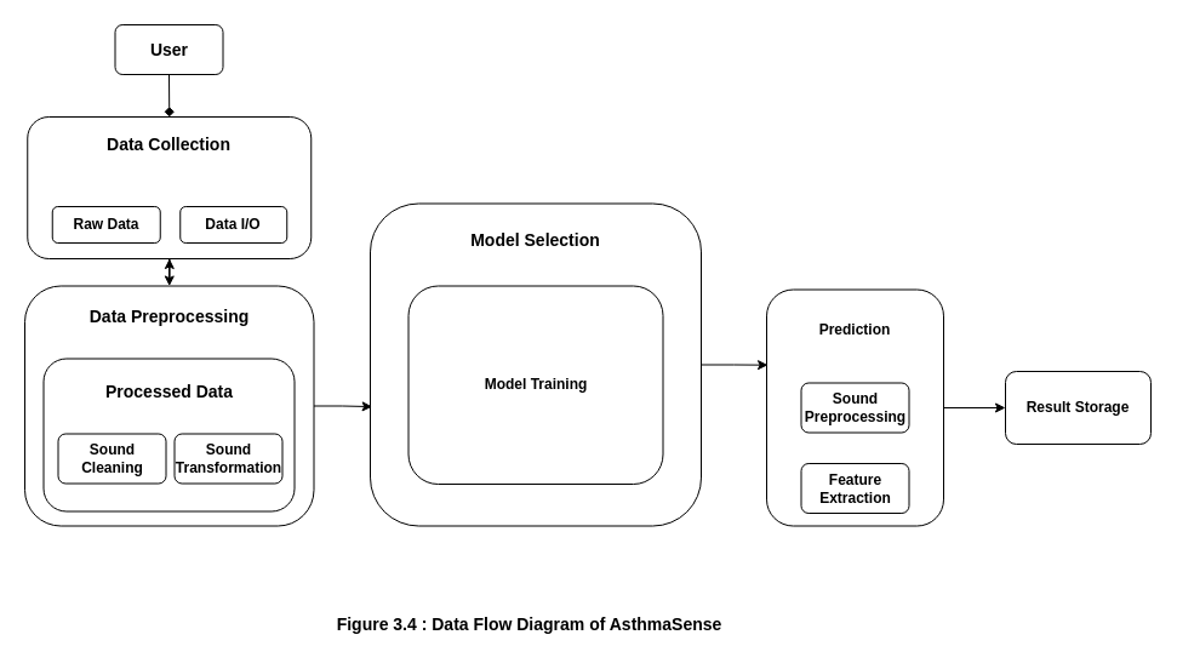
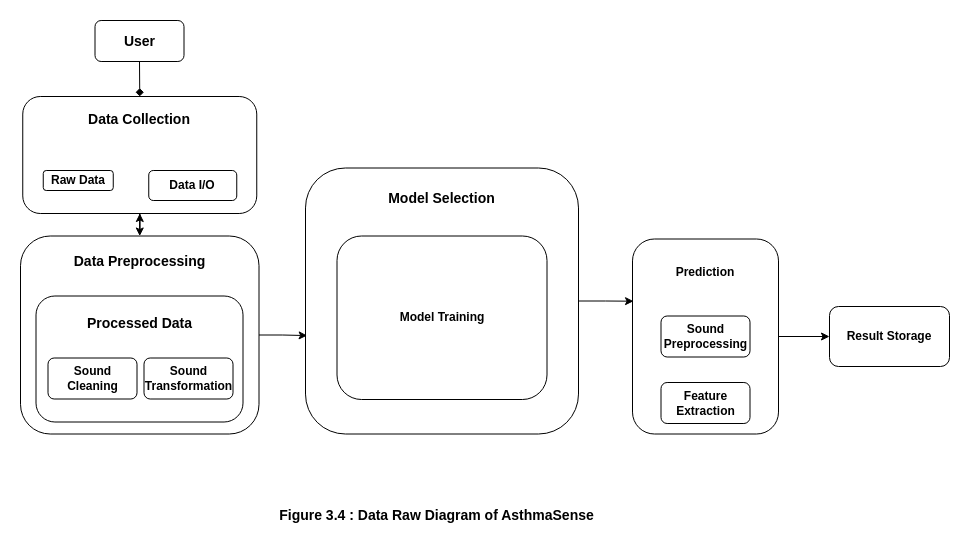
  <mxCell id="0" />
  <mxCell id="1" parent="0" />
  <mxCell id="2" style="edgeStyle=orthogonalEdgeStyle;rounded=0;orthogonalLoop=1;jettySize=auto;html=1;exitX=0.5;exitY=1;exitDx=0;exitDy=0;entryX=0.5;entryY=0;entryDx=0;entryDy=0;endArrow=diamond;" parent="1" source="3" target="5" edge="1"><mxGeometry relative="1" as="geometry" /></mxCell>
  <mxCell id="3" value="&lt;b&gt;&lt;font style=&quot;font-size: 14px;&quot;&gt;User&lt;/font&gt;&lt;/b&gt;" style="rounded=1;whiteSpace=wrap;html=1;" parent="1" vertex="1"><mxGeometry x="94.5" y="20" width="89" height="41" as="geometry" /></mxCell>
  <mxCell id="4" style="edgeStyle=orthogonalEdgeStyle;rounded=0;orthogonalLoop=1;jettySize=auto;html=1;exitX=0.5;exitY=1;exitDx=0;exitDy=0;entryX=0.5;entryY=0;entryDx=0;entryDy=0;" parent="1" source="5" target="8" edge="1"><mxGeometry relative="1" as="geometry" /></mxCell>
  <mxCell id="5" value="&lt;b&gt;&lt;font style=&quot;font-size: 14px;&quot;&gt;Data Collection&lt;/font&gt;&lt;/b&gt;&lt;div&gt;&lt;b&gt;&lt;font size=&quot;3&quot;&gt;&lt;br&gt;&lt;/font&gt;&lt;/b&gt;&lt;/div&gt;&lt;div&gt;&lt;b&gt;&lt;font size=&quot;3&quot;&gt;&lt;br&gt;&lt;/font&gt;&lt;/b&gt;&lt;/div&gt;&lt;div&gt;&lt;b&gt;&lt;font size=&quot;3&quot;&gt;&lt;br&gt;&lt;/font&gt;&lt;/b&gt;&lt;/div&gt;&lt;div&gt;&lt;br&gt;&lt;/div&gt;" style="rounded=1;whiteSpace=wrap;html=1;" parent="1" vertex="1"><mxGeometry x="22.25" y="96" width="234" height="117" as="geometry" /></mxCell>
- <mxCell id="6" value="&lt;b&gt;Raw Data&lt;/b&gt;" style="rounded=1;whiteSpace=wrap;html=1;" parent="1" vertex="1"><mxGeometry x="42.75" y="170" width="89" height="30" as="geometry" /></mxCell>
+ <mxCell id="6" value="&lt;b&gt;Raw Data&lt;/b&gt;" style="rounded=1;whiteSpace=wrap;html=1;" parent="1" vertex="1"><mxGeometry x="42.75" y="170" width="70" height="20" as="geometry" /></mxCell>
  <mxCell id="7" value="&lt;b&gt;Data I/O&lt;/b&gt;" style="rounded=1;whiteSpace=wrap;html=1;" parent="1" vertex="1"><mxGeometry x="148.25" y="170" width="88" height="30" as="geometry" /></mxCell>
  <mxCell id="8" value="&lt;b&gt;&lt;font style=&quot;font-size: 14px;&quot;&gt;Data Preprocessing&lt;/font&gt;&lt;/b&gt;&lt;div&gt;&lt;b&gt;&lt;font size=&quot;3&quot;&gt;&lt;br&gt;&lt;/font&gt;&lt;/b&gt;&lt;/div&gt;&lt;div&gt;&lt;b&gt;&lt;font size=&quot;3&quot;&gt;&lt;br&gt;&lt;/font&gt;&lt;/b&gt;&lt;/div&gt;&lt;div&gt;&lt;b&gt;&lt;font size=&quot;3&quot;&gt;&lt;br&gt;&lt;/font&gt;&lt;/b&gt;&lt;/div&gt;&lt;div&gt;&lt;b&gt;&lt;font size=&quot;3&quot;&gt;&lt;br&gt;&lt;/font&gt;&lt;/b&gt;&lt;/div&gt;&lt;div&gt;&lt;b&gt;&lt;font size=&quot;3&quot;&gt;&lt;br&gt;&lt;/font&gt;&lt;/b&gt;&lt;/div&gt;&lt;div&gt;&lt;b&gt;&lt;font size=&quot;3&quot;&gt;&lt;br&gt;&lt;/font&gt;&lt;/b&gt;&lt;/div&gt;&lt;div&gt;&lt;b&gt;&lt;font size=&quot;3&quot;&gt;&lt;br&gt;&lt;/font&gt;&lt;/b&gt;&lt;/div&gt;&lt;div&gt;&lt;br&gt;&lt;/div&gt;" style="rounded=1;whiteSpace=wrap;html=1;" parent="1" vertex="1"><mxGeometry x="20" y="235.5" width="238.5" height="198" as="geometry" /></mxCell>
  <mxCell id="9" value="&lt;b&gt;&lt;font style=&quot;font-size: 14px;&quot;&gt;Processed Data&lt;/font&gt;&lt;/b&gt;&lt;div&gt;&lt;b&gt;&lt;font size=&quot;3&quot;&gt;&lt;br&gt;&lt;/font&gt;&lt;/b&gt;&lt;/div&gt;&lt;div&gt;&lt;b&gt;&lt;font size=&quot;3&quot;&gt;&lt;br&gt;&lt;/font&gt;&lt;/b&gt;&lt;/div&gt;&lt;div&gt;&lt;b&gt;&lt;font size=&quot;3&quot;&gt;&lt;br&gt;&lt;/font&gt;&lt;/b&gt;&lt;/div&gt;&lt;div&gt;&lt;br&gt;&lt;/div&gt;" style="rounded=1;whiteSpace=wrap;html=1;" parent="1" vertex="1"><mxGeometry x="35.5" y="295.5" width="207" height="126" as="geometry" /></mxCell>
  <mxCell id="10" value="&lt;b&gt;Sound Cleaning&lt;/b&gt;" style="rounded=1;whiteSpace=wrap;html=1;" parent="1" vertex="1"><mxGeometry x="47.5" y="357.5" width="89" height="41" as="geometry" /></mxCell>
  <mxCell id="11" value="&lt;b&gt;Sound Transformation&lt;/b&gt;" style="rounded=1;whiteSpace=wrap;html=1;" parent="1" vertex="1"><mxGeometry x="143.5" y="357.5" width="89" height="41" as="geometry" /></mxCell>
  <mxCell id="12" value="&lt;b&gt;&lt;font style=&quot;font-size: 14px;&quot;&gt;Model Selection&lt;/font&gt;&lt;/b&gt;&lt;div&gt;&lt;b&gt;&lt;font size=&quot;3&quot;&gt;&lt;br&gt;&lt;/font&gt;&lt;/b&gt;&lt;/div&gt;&lt;div&gt;&lt;b&gt;&lt;font size=&quot;3&quot;&gt;&lt;br&gt;&lt;/font&gt;&lt;/b&gt;&lt;/div&gt;&lt;div&gt;&lt;b&gt;&lt;font size=&quot;3&quot;&gt;&lt;br&gt;&lt;/font&gt;&lt;/b&gt;&lt;/div&gt;&lt;div&gt;&lt;b&gt;&lt;font size=&quot;3&quot;&gt;&lt;br&gt;&lt;/font&gt;&lt;/b&gt;&lt;/div&gt;&lt;div&gt;&lt;b&gt;&lt;font size=&quot;3&quot;&gt;&lt;br&gt;&lt;/font&gt;&lt;/b&gt;&lt;/div&gt;&lt;div&gt;&lt;b&gt;&lt;font size=&quot;3&quot;&gt;&lt;br&gt;&lt;/font&gt;&lt;/b&gt;&lt;/div&gt;&lt;div&gt;&lt;b&gt;&lt;font size=&quot;3&quot;&gt;&lt;br&gt;&lt;/font&gt;&lt;/b&gt;&lt;/div&gt;&lt;div&gt;&lt;b&gt;&lt;font size=&quot;3&quot;&gt;&lt;br&gt;&lt;/font&gt;&lt;/b&gt;&lt;/div&gt;&lt;div&gt;&lt;b&gt;&lt;font size=&quot;3&quot;&gt;&lt;br&gt;&lt;/font&gt;&lt;/b&gt;&lt;/div&gt;&lt;div&gt;&lt;b&gt;&lt;font size=&quot;3&quot;&gt;&lt;br&gt;&lt;/font&gt;&lt;/b&gt;&lt;/div&gt;&lt;div&gt;&lt;br&gt;&lt;/div&gt;" style="rounded=1;whiteSpace=wrap;html=1;" parent="1" vertex="1"><mxGeometry x="305" y="167.5" width="273" height="266" as="geometry" /></mxCell>
  <mxCell id="13" value="&lt;b&gt;Model Training&lt;/b&gt;" style="rounded=1;whiteSpace=wrap;html=1;" parent="1" vertex="1"><mxGeometry x="336.5" y="235.5" width="210" height="163.5" as="geometry" /></mxCell>
  <mxCell id="14" style="edgeStyle=orthogonalEdgeStyle;rounded=0;orthogonalLoop=1;jettySize=auto;html=1;exitX=1;exitY=0.5;exitDx=0;exitDy=0;entryX=0;entryY=0.5;entryDx=0;entryDy=0;" parent="1" source="15" target="19" edge="1"><mxGeometry relative="1" as="geometry" /></mxCell>
  <mxCell id="15" value="&lt;b&gt;Prediction&lt;/b&gt;&lt;div&gt;&lt;b&gt;&lt;br&gt;&lt;/b&gt;&lt;/div&gt;&lt;div&gt;&lt;b&gt;&lt;br&gt;&lt;/b&gt;&lt;/div&gt;&lt;div&gt;&lt;b&gt;&lt;br&gt;&lt;/b&gt;&lt;/div&gt;&lt;div&gt;&lt;b&gt;&lt;br&gt;&lt;/b&gt;&lt;/div&gt;&lt;div&gt;&lt;b&gt;&lt;br&gt;&lt;/b&gt;&lt;/div&gt;&lt;div&gt;&lt;b&gt;&lt;br&gt;&lt;/b&gt;&lt;/div&gt;&lt;div&gt;&lt;b&gt;&lt;br&gt;&lt;/b&gt;&lt;/div&gt;&lt;div&gt;&lt;b&gt;&lt;br&gt;&lt;/b&gt;&lt;/div&gt;&lt;div&gt;&lt;b&gt;&lt;br&gt;&lt;/b&gt;&lt;/div&gt;" style="rounded=1;whiteSpace=wrap;html=1;" parent="1" vertex="1"><mxGeometry x="632" y="238.5" width="146" height="195" as="geometry" /></mxCell>
  <mxCell id="16" value="&lt;b&gt;Feature Extraction&lt;/b&gt;" style="rounded=1;whiteSpace=wrap;html=1;" parent="1" vertex="1"><mxGeometry x="660.5" y="382" width="89" height="41" as="geometry" /></mxCell>
  <mxCell id="17" value="&lt;b&gt;Sound Preprocessing&lt;/b&gt;" style="rounded=1;whiteSpace=wrap;html=1;" parent="1" vertex="1"><mxGeometry x="660.5" y="315.5" width="89" height="41" as="geometry" /></mxCell>
  <mxCell id="18" style="edgeStyle=orthogonalEdgeStyle;rounded=0;orthogonalLoop=1;jettySize=auto;html=1;exitX=0.5;exitY=1;exitDx=0;exitDy=0;" parent="1" source="16" target="16" edge="1"><mxGeometry relative="1" as="geometry" /></mxCell>
  <mxCell id="19" value="&lt;b&gt;Result Storage&lt;/b&gt;" style="rounded=1;whiteSpace=wrap;html=1;" parent="1" vertex="1"><mxGeometry x="829" y="306" width="120" height="60" as="geometry" /></mxCell>
  <mxCell id="20" style="edgeStyle=orthogonalEdgeStyle;rounded=0;orthogonalLoop=1;jettySize=auto;html=1;exitX=0.5;exitY=1;exitDx=0;exitDy=0;" parent="1" source="5" target="5" edge="1"><mxGeometry relative="1" as="geometry" /></mxCell>
  <mxCell id="21" style="edgeStyle=orthogonalEdgeStyle;rounded=0;orthogonalLoop=1;jettySize=auto;html=1;exitX=1;exitY=0.5;exitDx=0;exitDy=0;entryX=0.006;entryY=0.63;entryDx=0;entryDy=0;entryPerimeter=0;" parent="1" source="8" target="12" edge="1"><mxGeometry relative="1" as="geometry" /></mxCell>
  <mxCell id="22" style="edgeStyle=orthogonalEdgeStyle;rounded=0;orthogonalLoop=1;jettySize=auto;html=1;exitX=1;exitY=0.5;exitDx=0;exitDy=0;entryX=0.007;entryY=0.319;entryDx=0;entryDy=0;entryPerimeter=0;" parent="1" source="12" target="15" edge="1"><mxGeometry relative="1" as="geometry" /></mxCell>
- <mxCell id="23" value="&lt;b&gt;&lt;font style=&quot;font-size: 14px;&quot;&gt;Figure 3.4 : Data Flow Diagram of AsthmaSense&lt;/font&gt;&lt;/b&gt;" style="text;strokeColor=none;align=center;fillColor=none;html=1;verticalAlign=middle;whiteSpace=wrap;rounded=0;" vertex="1" parent="1"><mxGeometry x="270" y="500" width="333" height="30" as="geometry" /></mxCell>
+ <mxCell id="23" value="&lt;b&gt;&lt;font style=&quot;font-size: 14px;&quot;&gt;Figure 3.4 : Data Raw Diagram of AsthmaSense&lt;/font&gt;&lt;/b&gt;" style="text;strokeColor=none;align=center;fillColor=none;html=1;verticalAlign=middle;whiteSpace=wrap;rounded=0;" vertex="1" parent="1"><mxGeometry x="270" y="500" width="333" height="30" as="geometry" /></mxCell>
